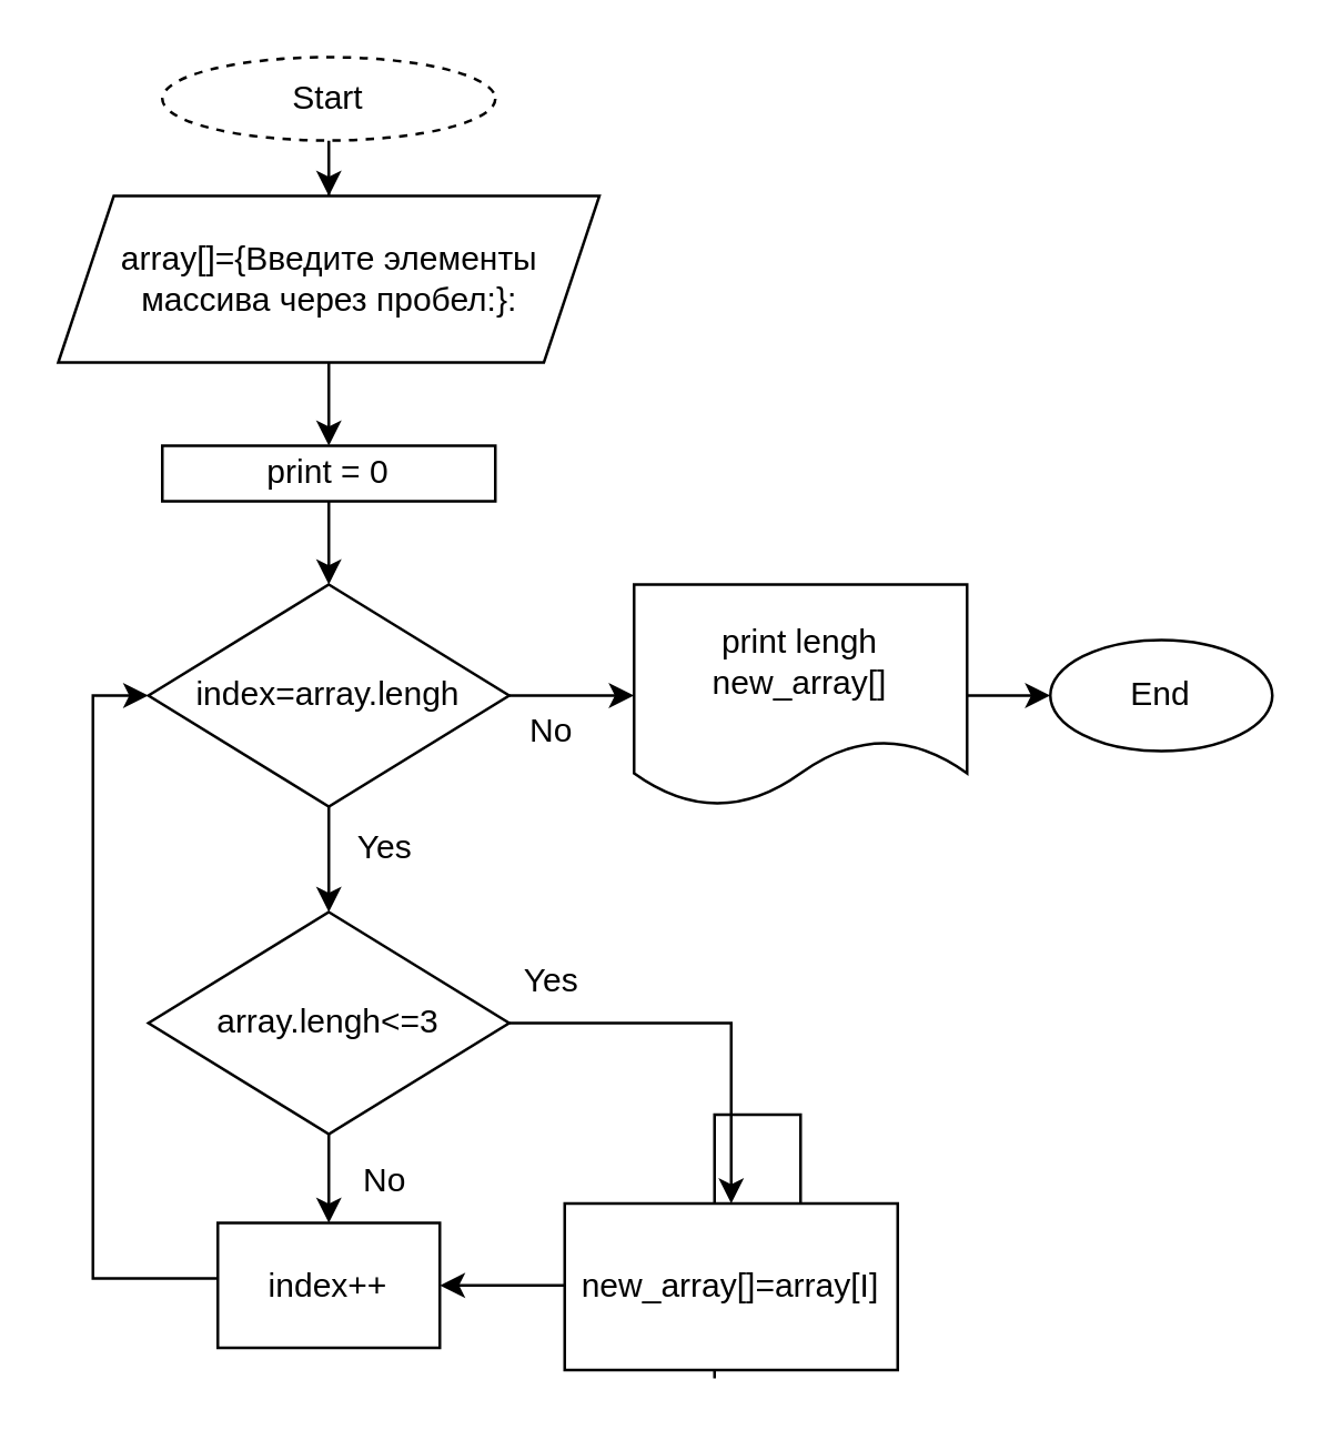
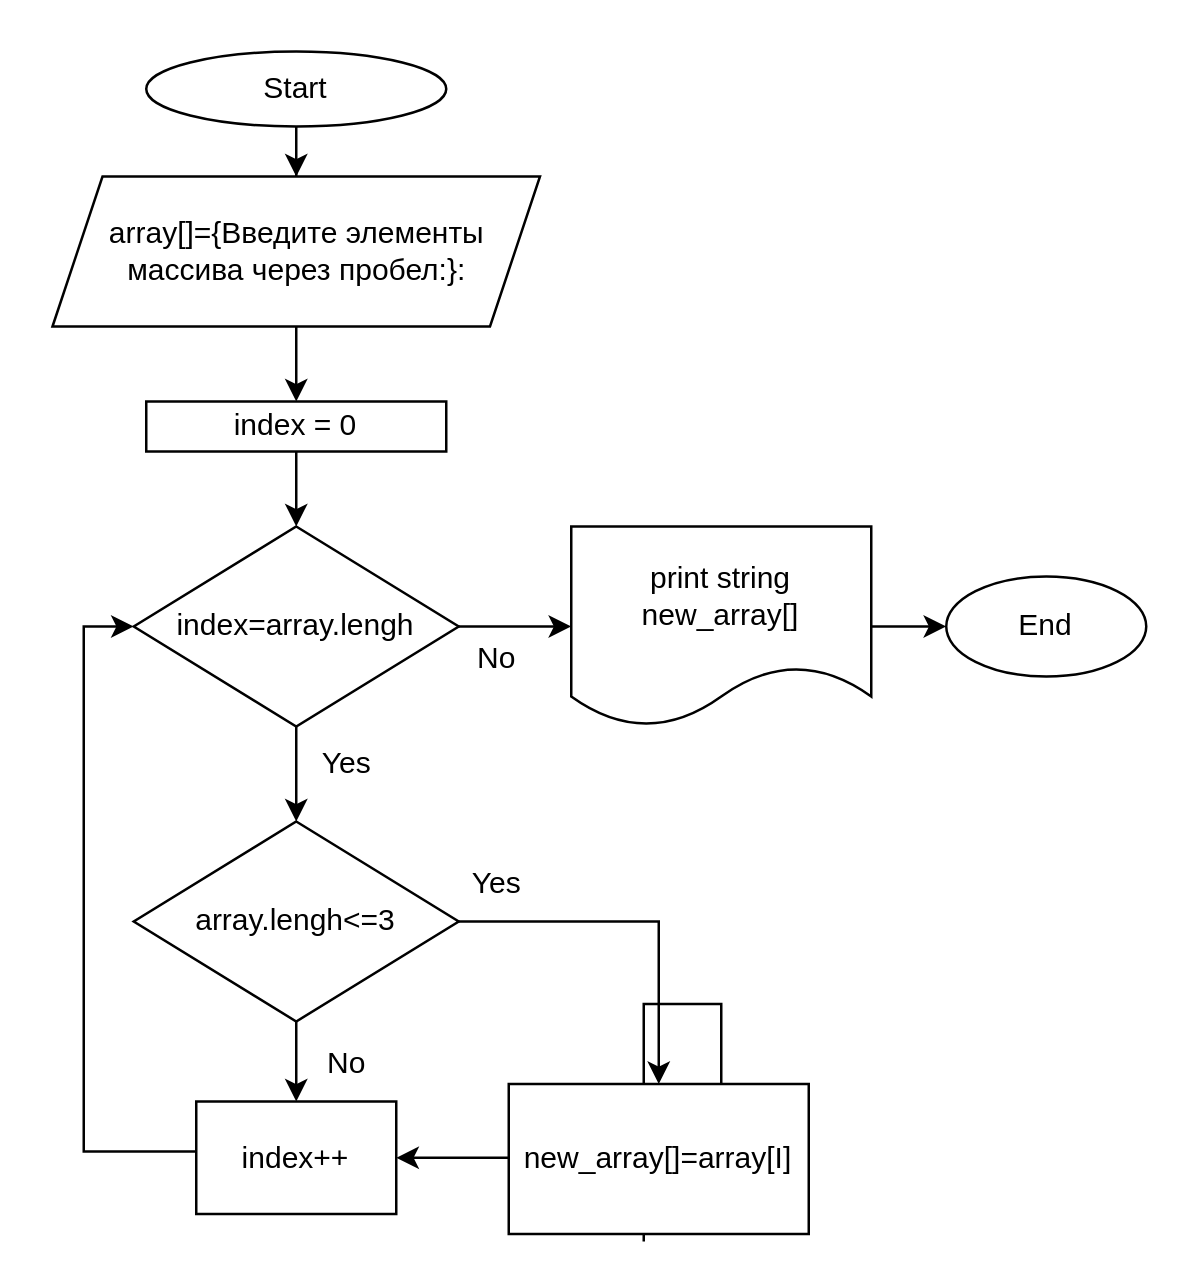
  <mxCell id="0" />
  <mxCell id="1" parent="0" />
  <mxCell id="2" value="" style="edgeStyle=orthogonalEdgeStyle;rounded=0;orthogonalLoop=1;jettySize=auto;html=1;" edge="1" parent="1" source="3" target="5"><mxGeometry relative="1" as="geometry" /></mxCell>
- <mxCell id="3" value="Start" style="ellipse;whiteSpace=wrap;html=1;dashed=1;" vertex="1" parent="1"><mxGeometry x="58" y="20" width="120" height="30" as="geometry" /></mxCell>
+ <mxCell id="3" value="Start" style="ellipse;whiteSpace=wrap;html=1;" vertex="1" parent="1"><mxGeometry x="58" y="20" width="120" height="30" as="geometry" /></mxCell>
  <mxCell id="4" value="" style="edgeStyle=orthogonalEdgeStyle;rounded=0;orthogonalLoop=1;jettySize=auto;html=1;" edge="1" parent="1" source="5" target="7"><mxGeometry relative="1" as="geometry" /></mxCell>
  <mxCell id="5" value="array[]={Введите элементы массива через пробел:&lt;span style=&quot;background-color: initial;&quot;&gt;}:&lt;br&gt;&lt;/span&gt;" style="shape=parallelogram;perimeter=parallelogramPerimeter;whiteSpace=wrap;html=1;fixedSize=1;" vertex="1" parent="1"><mxGeometry x="20.5" y="70" width="195" height="60" as="geometry" /></mxCell>
  <mxCell id="6" value="" style="edgeStyle=orthogonalEdgeStyle;rounded=0;orthogonalLoop=1;jettySize=auto;html=1;" edge="1" parent="1" source="7" target="10"><mxGeometry relative="1" as="geometry" /></mxCell>
- <mxCell id="7" value="print = 0" style="whiteSpace=wrap;html=1;" vertex="1" parent="1"><mxGeometry x="58" y="160" width="120" height="20" as="geometry" /></mxCell>
+ <mxCell id="7" value="index = 0" style="whiteSpace=wrap;html=1;" vertex="1" parent="1"><mxGeometry x="58" y="160" width="120" height="20" as="geometry" /></mxCell>
  <mxCell id="8" value="" style="edgeStyle=orthogonalEdgeStyle;rounded=0;orthogonalLoop=1;jettySize=auto;html=1;" edge="1" parent="1" source="10" target="12"><mxGeometry relative="1" as="geometry" /></mxCell>
  <mxCell id="9" value="" style="edgeStyle=orthogonalEdgeStyle;rounded=0;orthogonalLoop=1;jettySize=auto;html=1;" edge="1" parent="1" source="10" target="17"><mxGeometry relative="1" as="geometry" /></mxCell>
  <mxCell id="10" value="index=array.lengh" style="rhombus;whiteSpace=wrap;html=1;" vertex="1" parent="1"><mxGeometry x="53" y="210" width="130" height="80" as="geometry" /></mxCell>
  <mxCell id="11" value="" style="edgeStyle=orthogonalEdgeStyle;rounded=0;orthogonalLoop=1;jettySize=auto;html=1;" edge="1" parent="1" source="12" target="13"><mxGeometry relative="1" as="geometry" /></mxCell>
- <mxCell id="12" value="print lengh new_array[]" style="shape=document;whiteSpace=wrap;html=1;boundedLbl=1;" vertex="1" parent="1"><mxGeometry x="228" y="210" width="120" height="80" as="geometry" /></mxCell>
+ <mxCell id="12" value="print string new_array[]" style="shape=document;whiteSpace=wrap;html=1;boundedLbl=1;" vertex="1" parent="1"><mxGeometry x="228" y="210" width="120" height="80" as="geometry" /></mxCell>
  <mxCell id="13" value="End" style="ellipse;whiteSpace=wrap;html=1;" vertex="1" parent="1"><mxGeometry x="378" y="230" width="80" height="40" as="geometry" /></mxCell>
  <mxCell id="14" value="No" style="text;html=1;align=center;verticalAlign=middle;resizable=0;points=[];autosize=1;strokeColor=none;fillColor=none;" vertex="1" parent="1"><mxGeometry x="178" y="248" width="40" height="30" as="geometry" /></mxCell>
  <mxCell id="15" value="" style="edgeStyle=orthogonalEdgeStyle;rounded=0;orthogonalLoop=1;jettySize=auto;html=1;" edge="1" parent="1" source="17" target="19"><mxGeometry relative="1" as="geometry" /></mxCell>
  <mxCell id="16" value="" style="edgeStyle=orthogonalEdgeStyle;rounded=0;orthogonalLoop=1;jettySize=auto;html=1;" edge="1" parent="1" source="17" target="21"><mxGeometry relative="1" as="geometry" /></mxCell>
  <mxCell id="17" value="array.lengh&amp;lt;=3" style="rhombus;whiteSpace=wrap;html=1;" vertex="1" parent="1"><mxGeometry x="53" y="328" width="130" height="80" as="geometry" /></mxCell>
  <mxCell id="18" value="" style="edgeStyle=orthogonalEdgeStyle;rounded=0;orthogonalLoop=1;jettySize=auto;html=1;entryX=1;entryY=0.5;entryDx=0;entryDy=0;exitX=0.45;exitY=1.05;exitDx=0;exitDy=0;exitPerimeter=0;" edge="1" parent="1" source="19" target="21"><mxGeometry relative="1" as="geometry"><mxPoint x="368" y="475" as="sourcePoint" /><mxPoint x="268" y="550" as="targetPoint" /><Array as="points"><mxPoint x="288" y="401" /><mxPoint x="288" y="460" /><mxPoint x="278" y="460" /><mxPoint x="278" y="463" /></Array></mxGeometry></mxCell>
  <mxCell id="19" value="new_array[]=array[I]" style="whiteSpace=wrap;html=1;" vertex="1" parent="1"><mxGeometry x="203" y="433" width="120" height="60" as="geometry" /></mxCell>
  <mxCell id="20" style="edgeStyle=orthogonalEdgeStyle;rounded=0;orthogonalLoop=1;jettySize=auto;html=1;entryX=0;entryY=0.5;entryDx=0;entryDy=0;exitX=0;exitY=0.5;exitDx=0;exitDy=0;" edge="1" parent="1" source="21" target="10"><mxGeometry relative="1" as="geometry"><Array as="points"><mxPoint x="78" y="460" /><mxPoint x="33" y="460" /><mxPoint x="33" y="250" /></Array></mxGeometry></mxCell>
  <mxCell id="21" value="index++" style="whiteSpace=wrap;html=1;" vertex="1" parent="1"><mxGeometry x="78" y="440" width="80" height="45" as="geometry" /></mxCell>
  <mxCell id="22" value="Yes" style="text;html=1;align=center;verticalAlign=middle;resizable=0;points=[];autosize=1;strokeColor=none;fillColor=none;" vertex="1" parent="1"><mxGeometry x="178" y="338" width="40" height="30" as="geometry" /></mxCell>
  <mxCell id="23" value="No" style="text;html=1;align=center;verticalAlign=middle;resizable=0;points=[];autosize=1;strokeColor=none;fillColor=none;" vertex="1" parent="1"><mxGeometry x="118" y="410" width="40" height="30" as="geometry" /></mxCell>
  <mxCell id="24" value="Yes" style="text;html=1;align=center;verticalAlign=middle;resizable=0;points=[];autosize=1;strokeColor=none;fillColor=none;" vertex="1" parent="1"><mxGeometry x="118" y="290" width="40" height="30" as="geometry" /></mxCell>
